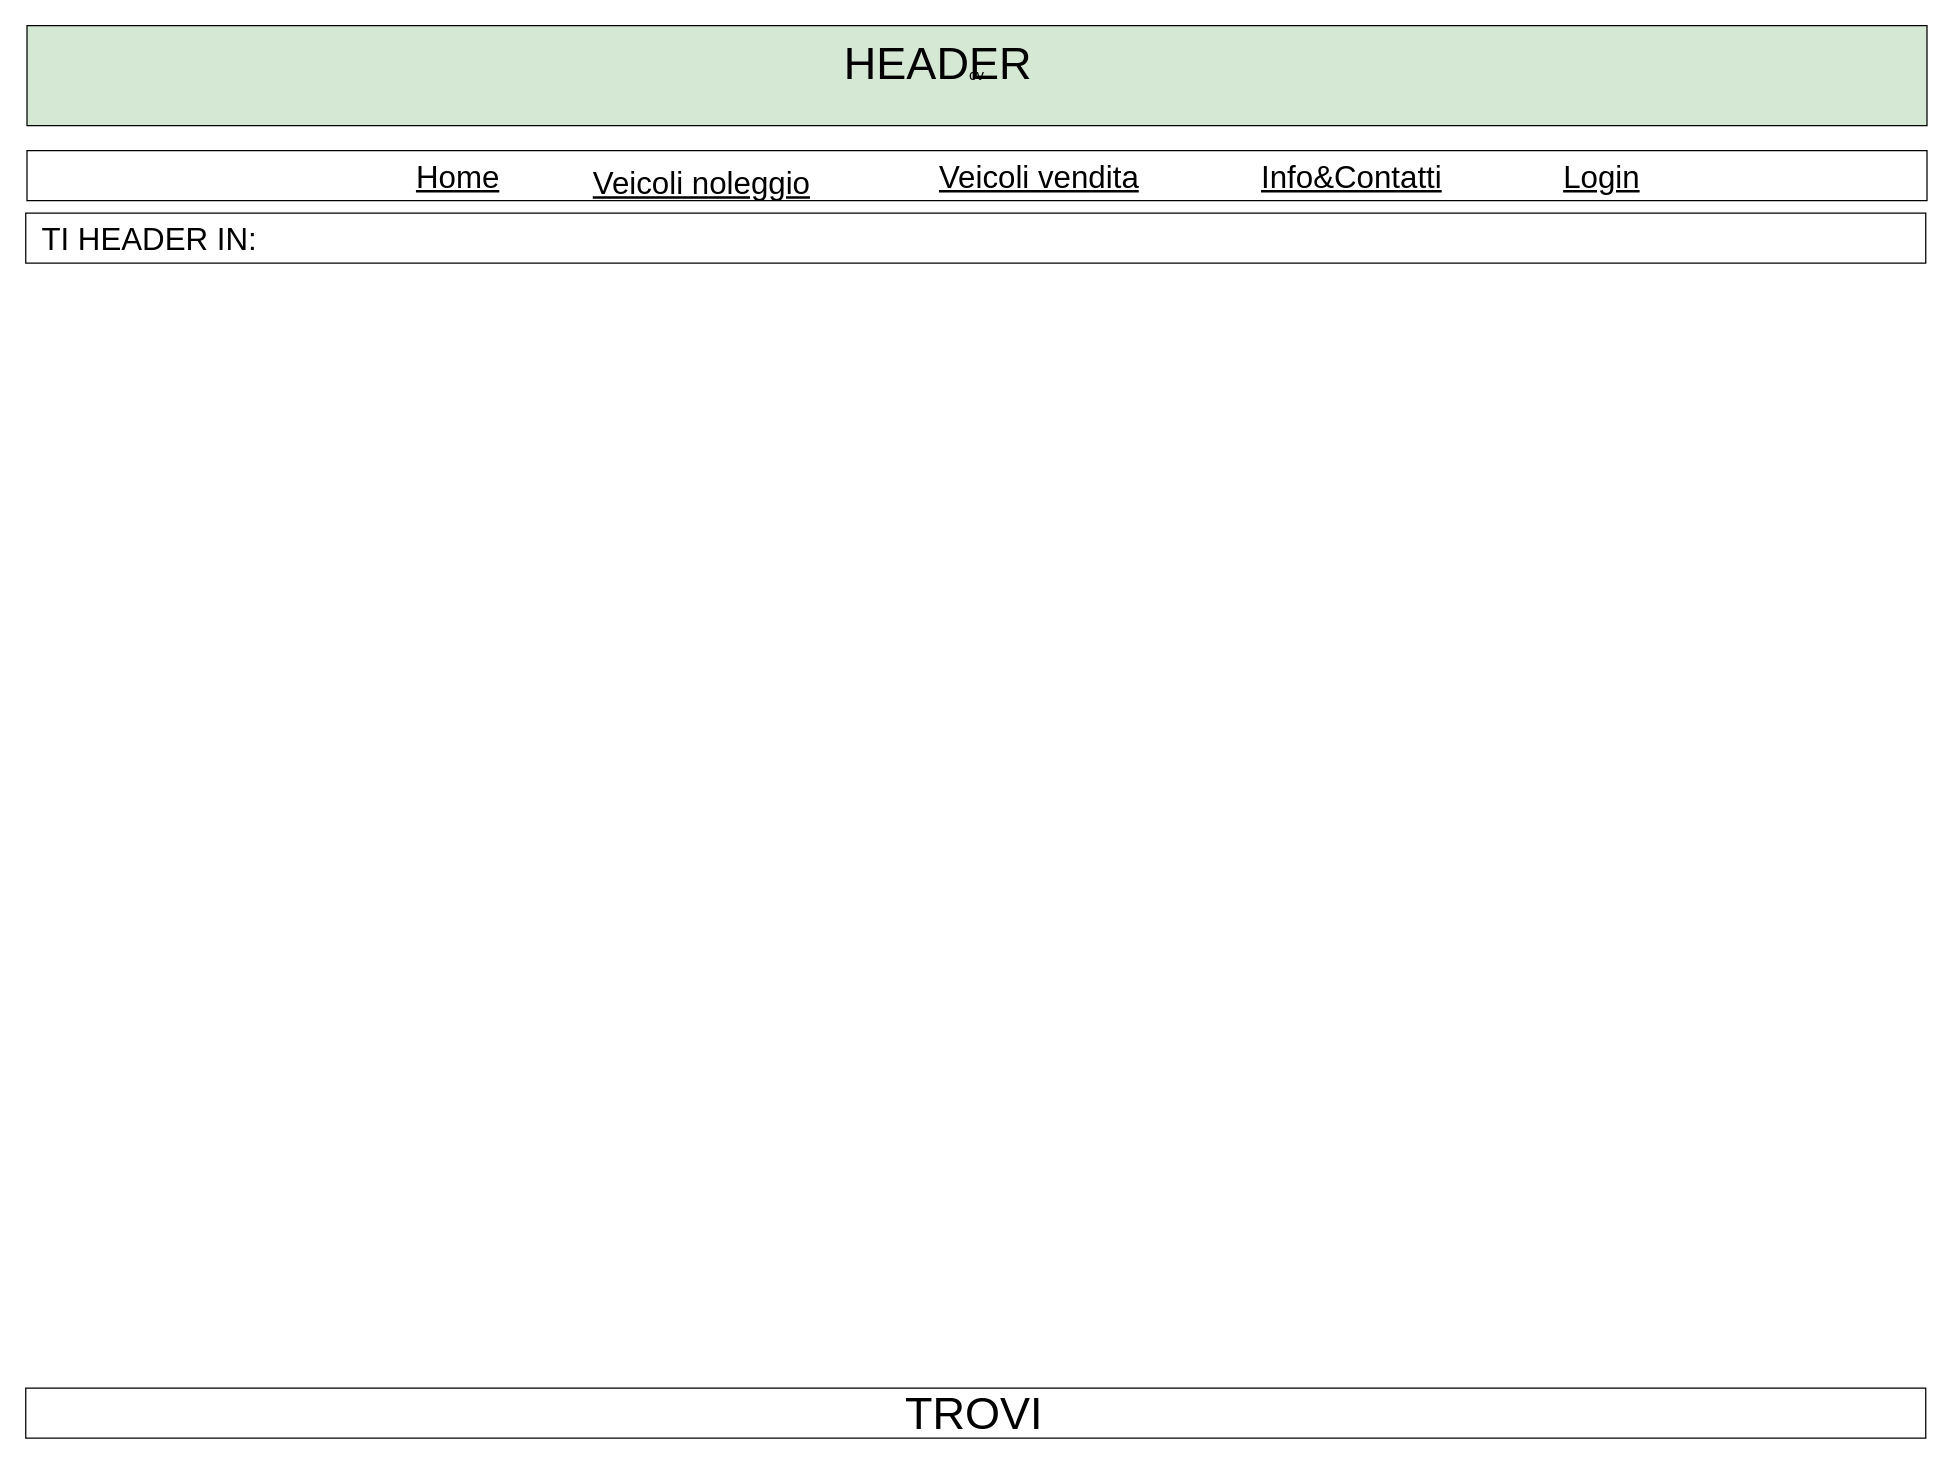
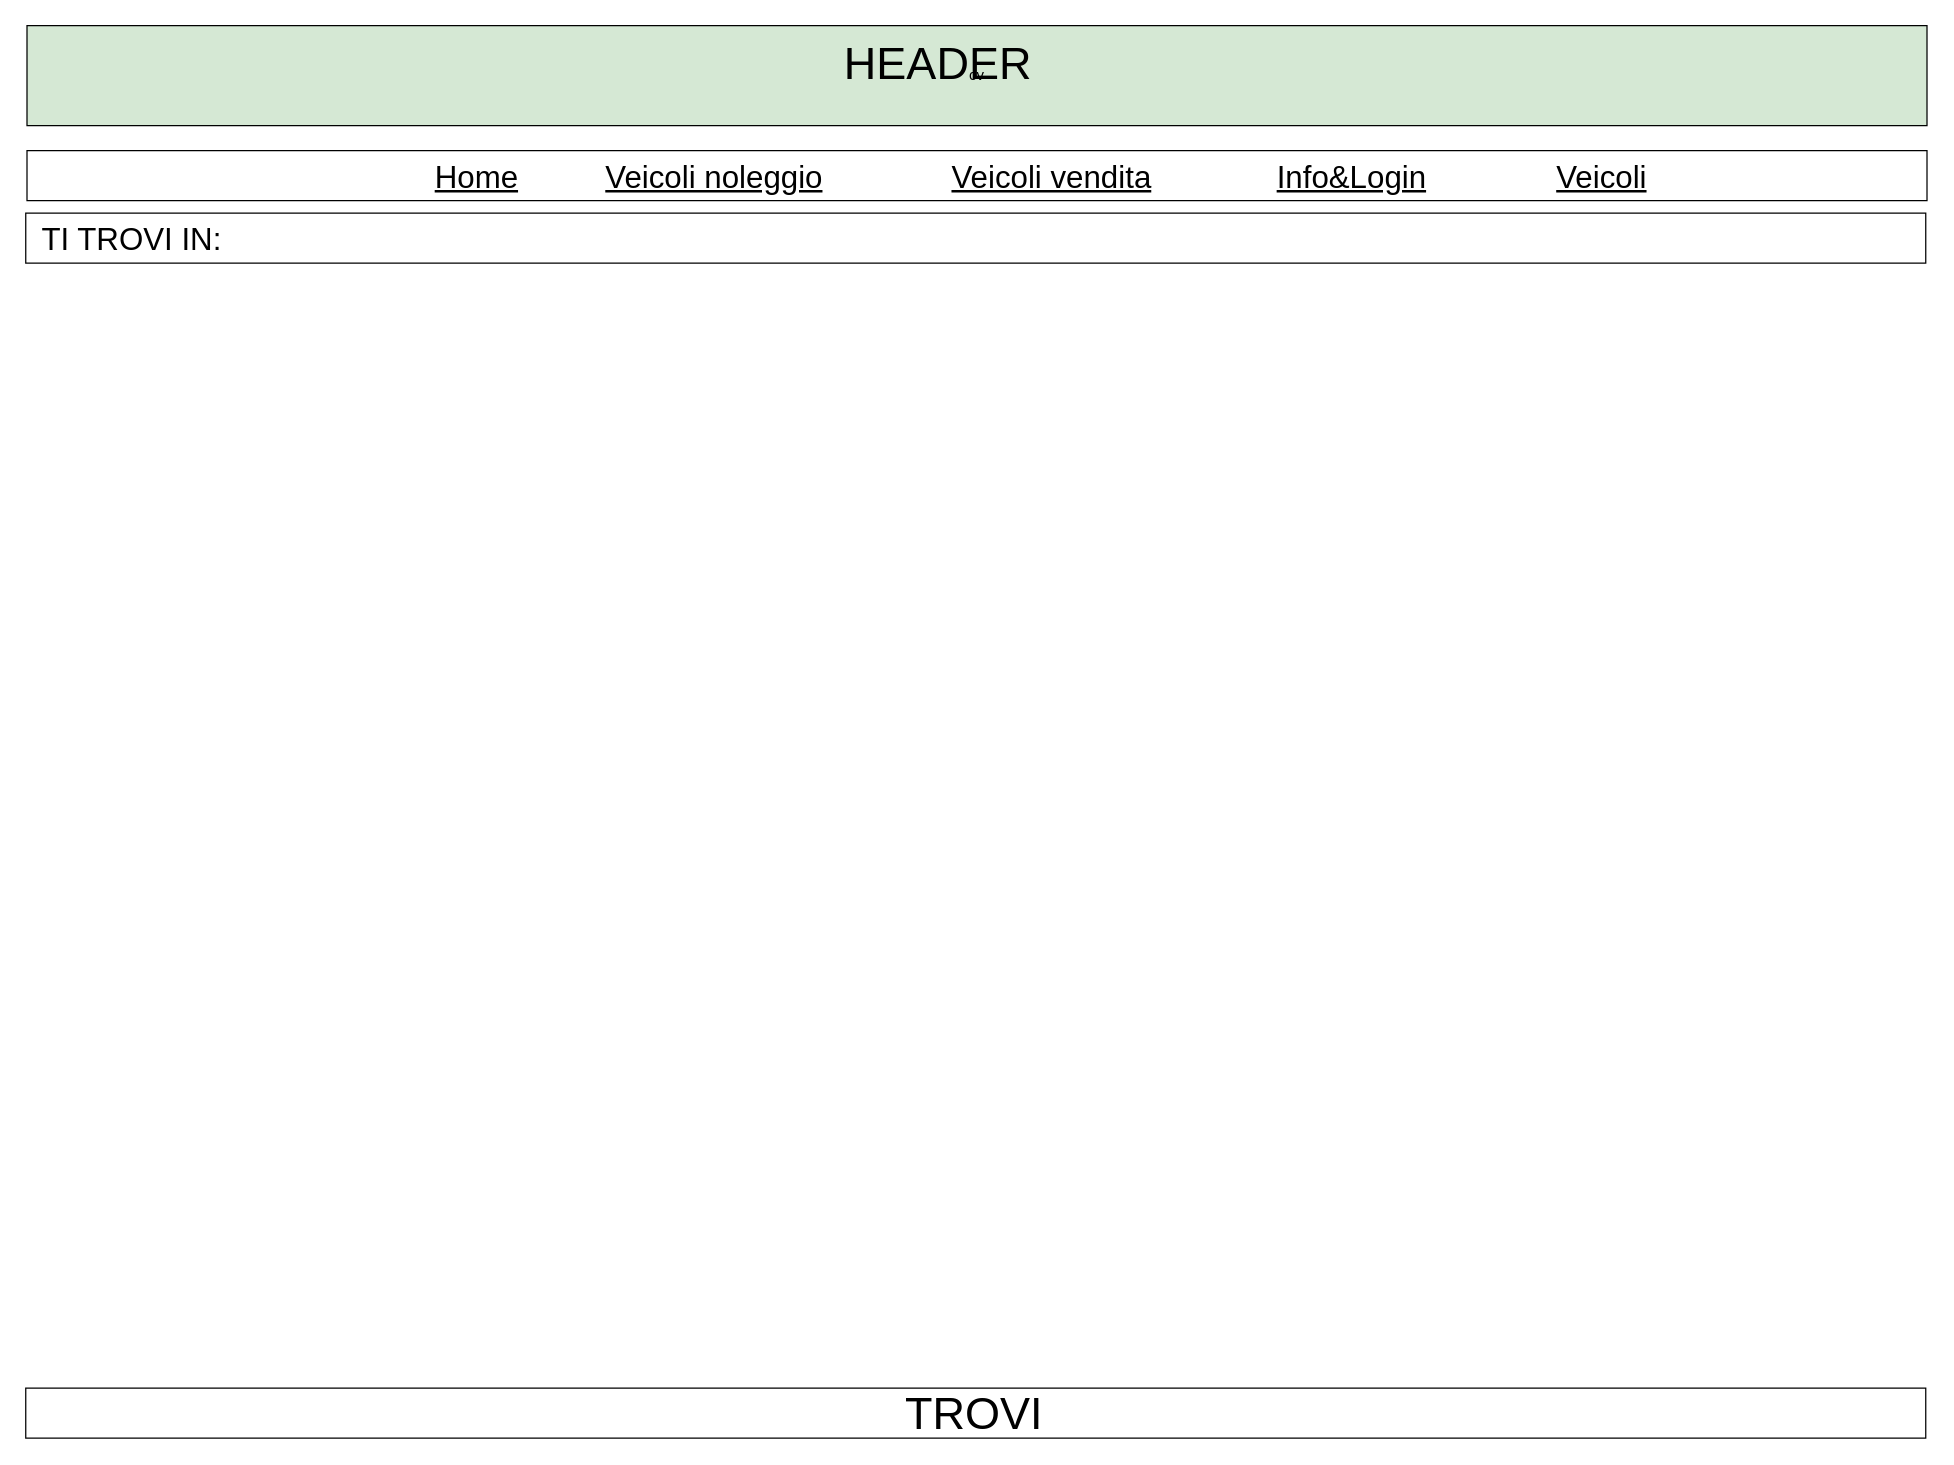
  <mxCell id="0" />
  <mxCell id="1" parent="0" />
  <mxCell id="2" value="cv" style="rounded=0;whiteSpace=wrap;html=1;fillColor=#d5e8d4;" vertex="1" parent="1"><mxGeometry x="21" y="20" width="1520" height="80" as="geometry" /></mxCell>
  <mxCell id="3" value="&lt;font style=&quot;font-size: 36px&quot;&gt;HEADER&lt;/font&gt;" style="text;html=1;strokeColor=none;fillColor=none;align=center;verticalAlign=middle;whiteSpace=wrap;rounded=0;fontSize=15;" vertex="1" parent="1"><mxGeometry x="575" y="40" width="350" height="20" as="geometry" /></mxCell>
  <mxCell id="4" value="" style="rounded=0;whiteSpace=wrap;html=1;fontSize=15;" vertex="1" parent="1"><mxGeometry x="20" y="1110" width="1520" height="40" as="geometry" /></mxCell>
  <mxCell id="5" value="&lt;span style=&quot;font-size: 36px&quot;&gt;TROVI&lt;/span&gt;" style="text;html=1;strokeColor=none;fillColor=none;align=center;verticalAlign=middle;whiteSpace=wrap;rounded=0;fontSize=15;" vertex="1" parent="1"><mxGeometry x="604" y="1120" width="350" height="20" as="geometry" /></mxCell>
  <mxCell id="6" value="" style="rounded=0;whiteSpace=wrap;html=1;" vertex="1" parent="1"><mxGeometry x="21" y="120" width="1520" height="40" as="geometry" /></mxCell>
- <mxCell id="7" value="&lt;font style=&quot;font-size: 25px&quot;&gt;&lt;u&gt;Home&lt;/u&gt;&lt;/font&gt;" style="text;html=1;strokeColor=none;fillColor=none;align=center;verticalAlign=middle;whiteSpace=wrap;rounded=0;fontSize=15;" vertex="1" parent="1"><mxGeometry x="316" y="130" width="100" height="20" as="geometry" /></mxCell>
- <mxCell id="8" value="&lt;font style=&quot;font-size: 25px&quot;&gt;&lt;u&gt;Veicoli noleggio&lt;/u&gt;&lt;/font&gt;" style="text;html=1;strokeColor=none;fillColor=none;align=center;verticalAlign=middle;whiteSpace=wrap;rounded=0;fontSize=15;" vertex="1" parent="1"><mxGeometry x="461" y="135" width="200" height="20" as="geometry" /></mxCell>
- <mxCell id="9" value="&lt;font style=&quot;font-size: 25px&quot;&gt;&lt;u&gt;Veicoli vendita&lt;/u&gt;&lt;/font&gt;" style="text;html=1;strokeColor=none;fillColor=none;align=center;verticalAlign=middle;whiteSpace=wrap;rounded=0;fontSize=15;" vertex="1" parent="1"><mxGeometry x="731" y="130" width="200" height="20" as="geometry" /></mxCell>
- <mxCell id="10" value="&lt;font style=&quot;font-size: 25px&quot;&gt;&lt;u&gt;Info&amp;amp;Contatti&lt;/u&gt;&lt;/font&gt;" style="text;html=1;strokeColor=none;fillColor=none;align=center;verticalAlign=middle;whiteSpace=wrap;rounded=0;fontSize=15;" vertex="1" parent="1"><mxGeometry x="981" y="130" width="200" height="20" as="geometry" /></mxCell>
- <mxCell id="11" value="&lt;font style=&quot;font-size: 25px&quot;&gt;&lt;u&gt;Login&lt;/u&gt;&lt;/font&gt;" style="text;html=1;strokeColor=none;fillColor=none;align=center;verticalAlign=middle;whiteSpace=wrap;rounded=0;fontSize=15;" vertex="1" parent="1"><mxGeometry x="1181" y="130" width="200" height="20" as="geometry" /></mxCell>
+ <mxCell id="7" value="&lt;font style=&quot;font-size: 25px&quot;&gt;&lt;u&gt;Home&lt;/u&gt;&lt;/font&gt;" style="text;html=1;strokeColor=none;fillColor=none;align=center;verticalAlign=middle;whiteSpace=wrap;rounded=0;fontSize=15;" vertex="1" parent="1"><mxGeometry x="331" y="130" width="100" height="20" as="geometry" /></mxCell>
+ <mxCell id="8" value="&lt;font style=&quot;font-size: 25px&quot;&gt;&lt;u&gt;Veicoli noleggio&lt;/u&gt;&lt;/font&gt;" style="text;html=1;strokeColor=none;fillColor=none;align=center;verticalAlign=middle;whiteSpace=wrap;rounded=0;fontSize=15;" vertex="1" parent="1"><mxGeometry x="471" y="130" width="200" height="20" as="geometry" /></mxCell>
+ <mxCell id="9" value="&lt;font style=&quot;font-size: 25px&quot;&gt;&lt;u&gt;Veicoli vendita&lt;/u&gt;&lt;/font&gt;" style="text;html=1;strokeColor=none;fillColor=none;align=center;verticalAlign=middle;whiteSpace=wrap;rounded=0;fontSize=15;" vertex="1" parent="1"><mxGeometry x="741" y="130" width="200" height="20" as="geometry" /></mxCell>
+ <mxCell id="10" value="&lt;font style=&quot;font-size: 25px&quot;&gt;&lt;u&gt;Info&amp;amp;Login&lt;/u&gt;&lt;/font&gt;" style="text;html=1;strokeColor=none;fillColor=none;align=center;verticalAlign=middle;whiteSpace=wrap;rounded=0;fontSize=15;" vertex="1" parent="1"><mxGeometry x="981" y="130" width="200" height="20" as="geometry" /></mxCell>
+ <mxCell id="11" value="&lt;font style=&quot;font-size: 25px&quot;&gt;&lt;u&gt;Veicoli&lt;/u&gt;&lt;/font&gt;" style="text;html=1;strokeColor=none;fillColor=none;align=center;verticalAlign=middle;whiteSpace=wrap;rounded=0;fontSize=15;" vertex="1" parent="1"><mxGeometry x="1181" y="130" width="200" height="20" as="geometry" /></mxCell>
  <mxCell id="12" value="" style="rounded=0;whiteSpace=wrap;html=1;" vertex="1" parent="1"><mxGeometry x="20" y="170" width="1520" height="40" as="geometry" /></mxCell>
- <mxCell id="13" value="TI HEADER IN:&amp;nbsp;&amp;nbsp;" style="text;html=1;strokeColor=none;fillColor=none;align=left;verticalAlign=middle;whiteSpace=wrap;rounded=0;fontSize=25;" vertex="1" parent="1"><mxGeometry x="31" y="180" width="750" height="20" as="geometry" /></mxCell>
+ <mxCell id="13" value="TI TROVI IN:&amp;nbsp;&amp;nbsp;" style="text;html=1;strokeColor=none;fillColor=none;align=left;verticalAlign=middle;whiteSpace=wrap;rounded=0;fontSize=25;" vertex="1" parent="1"><mxGeometry x="31" y="180" width="750" height="20" as="geometry" /></mxCell>
